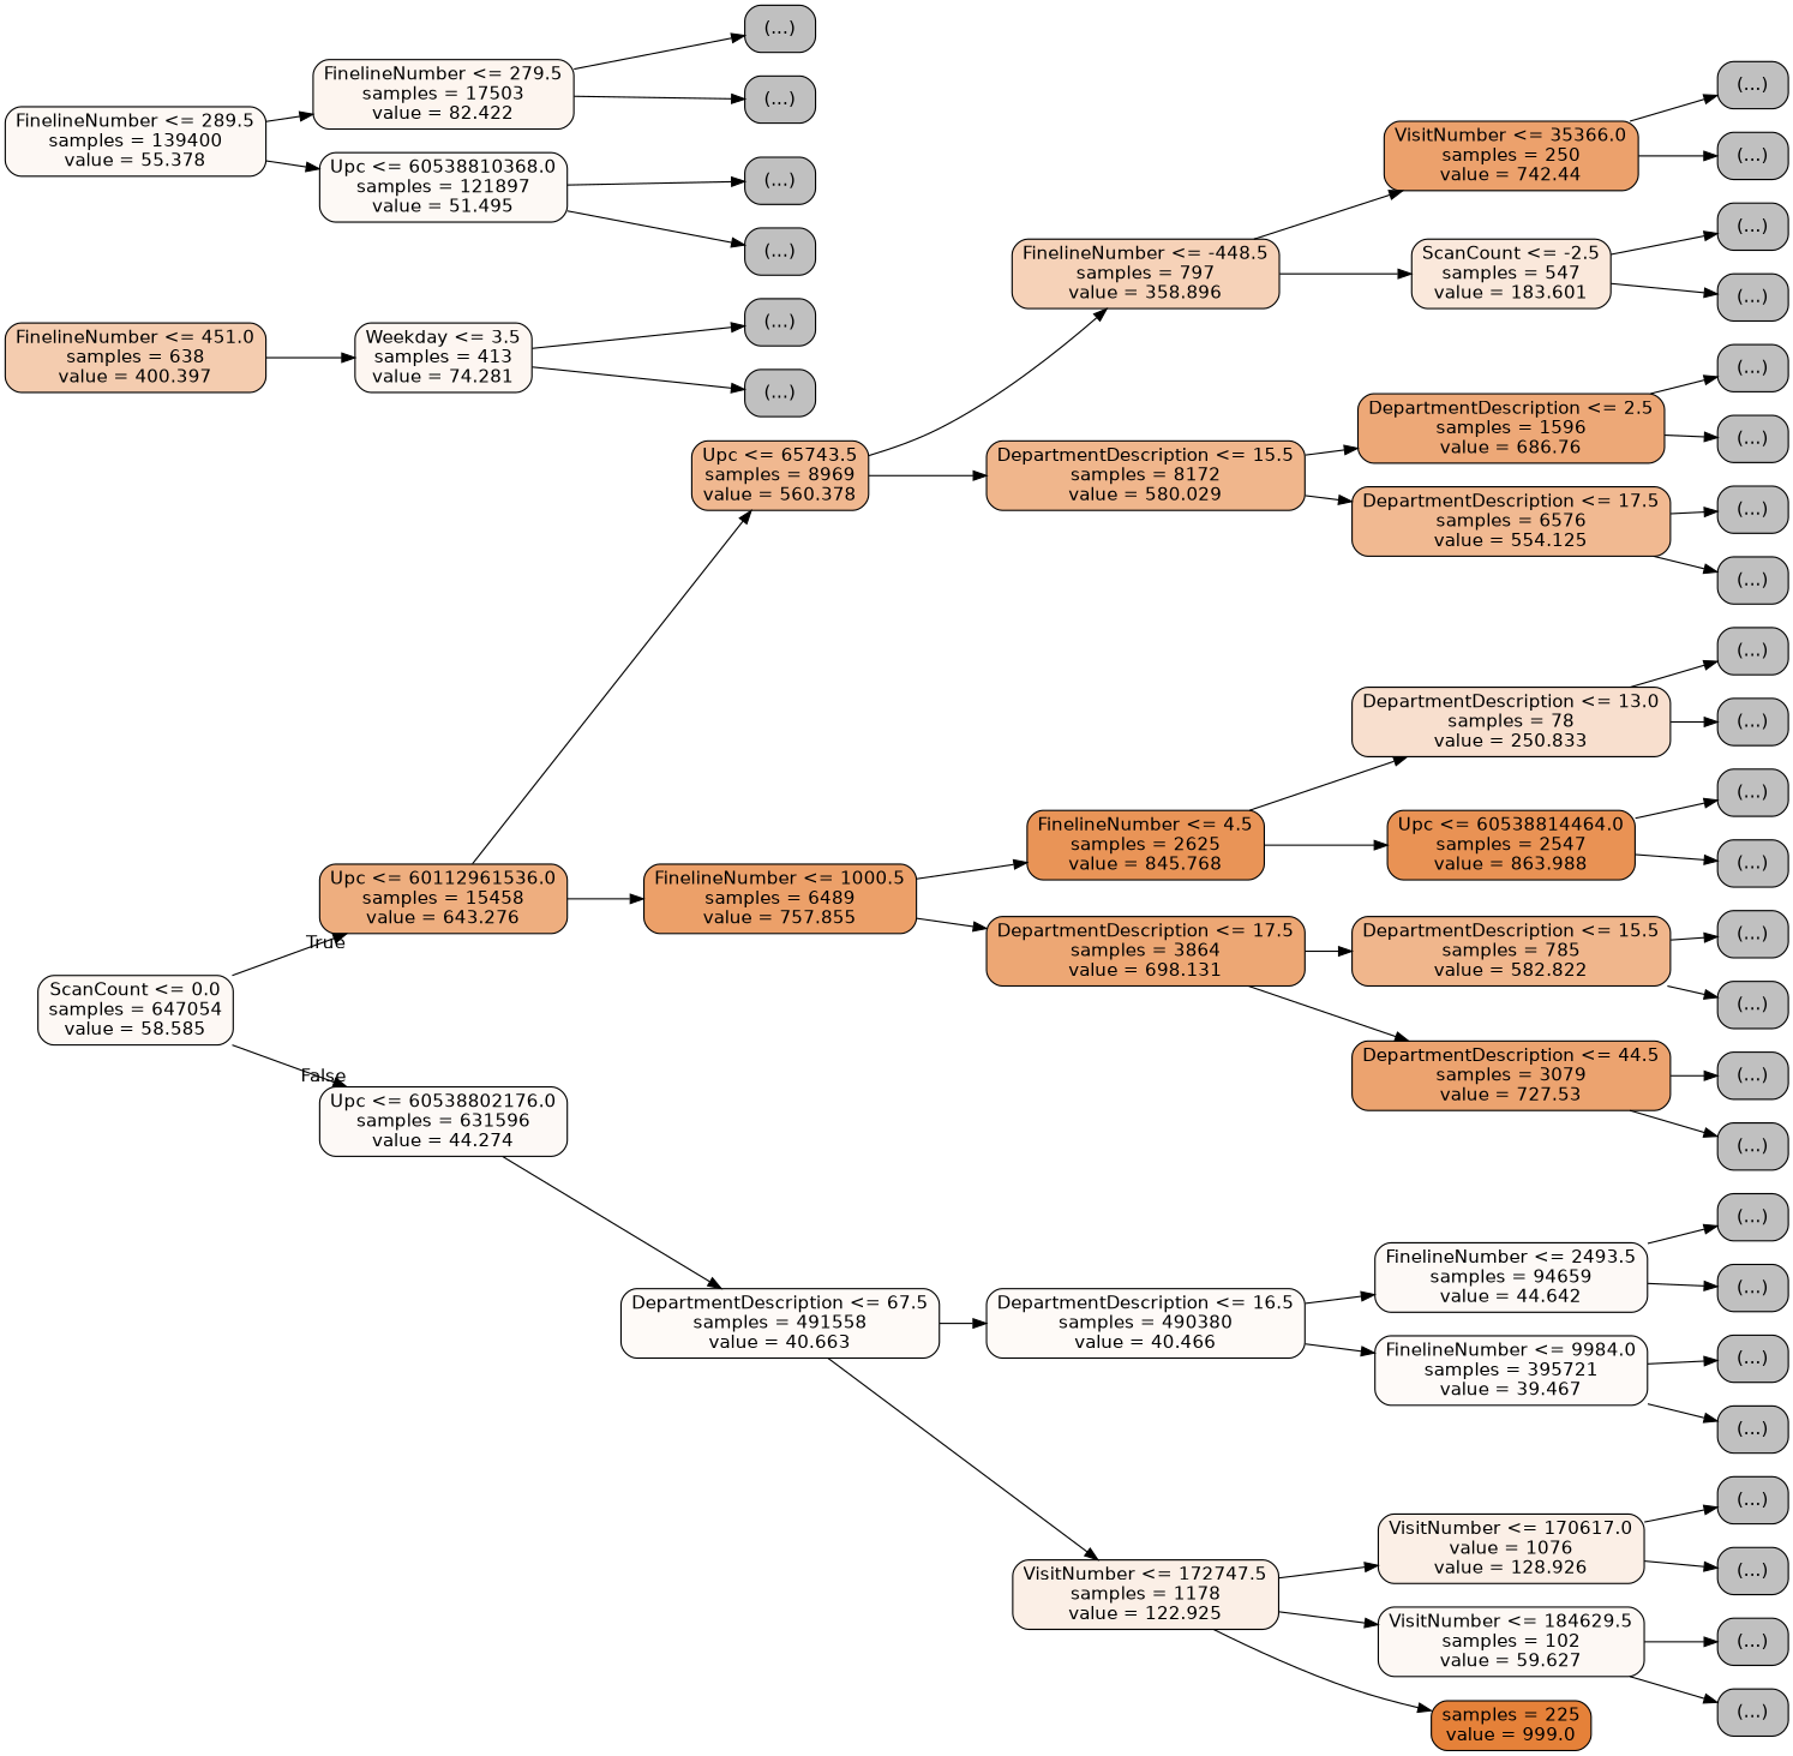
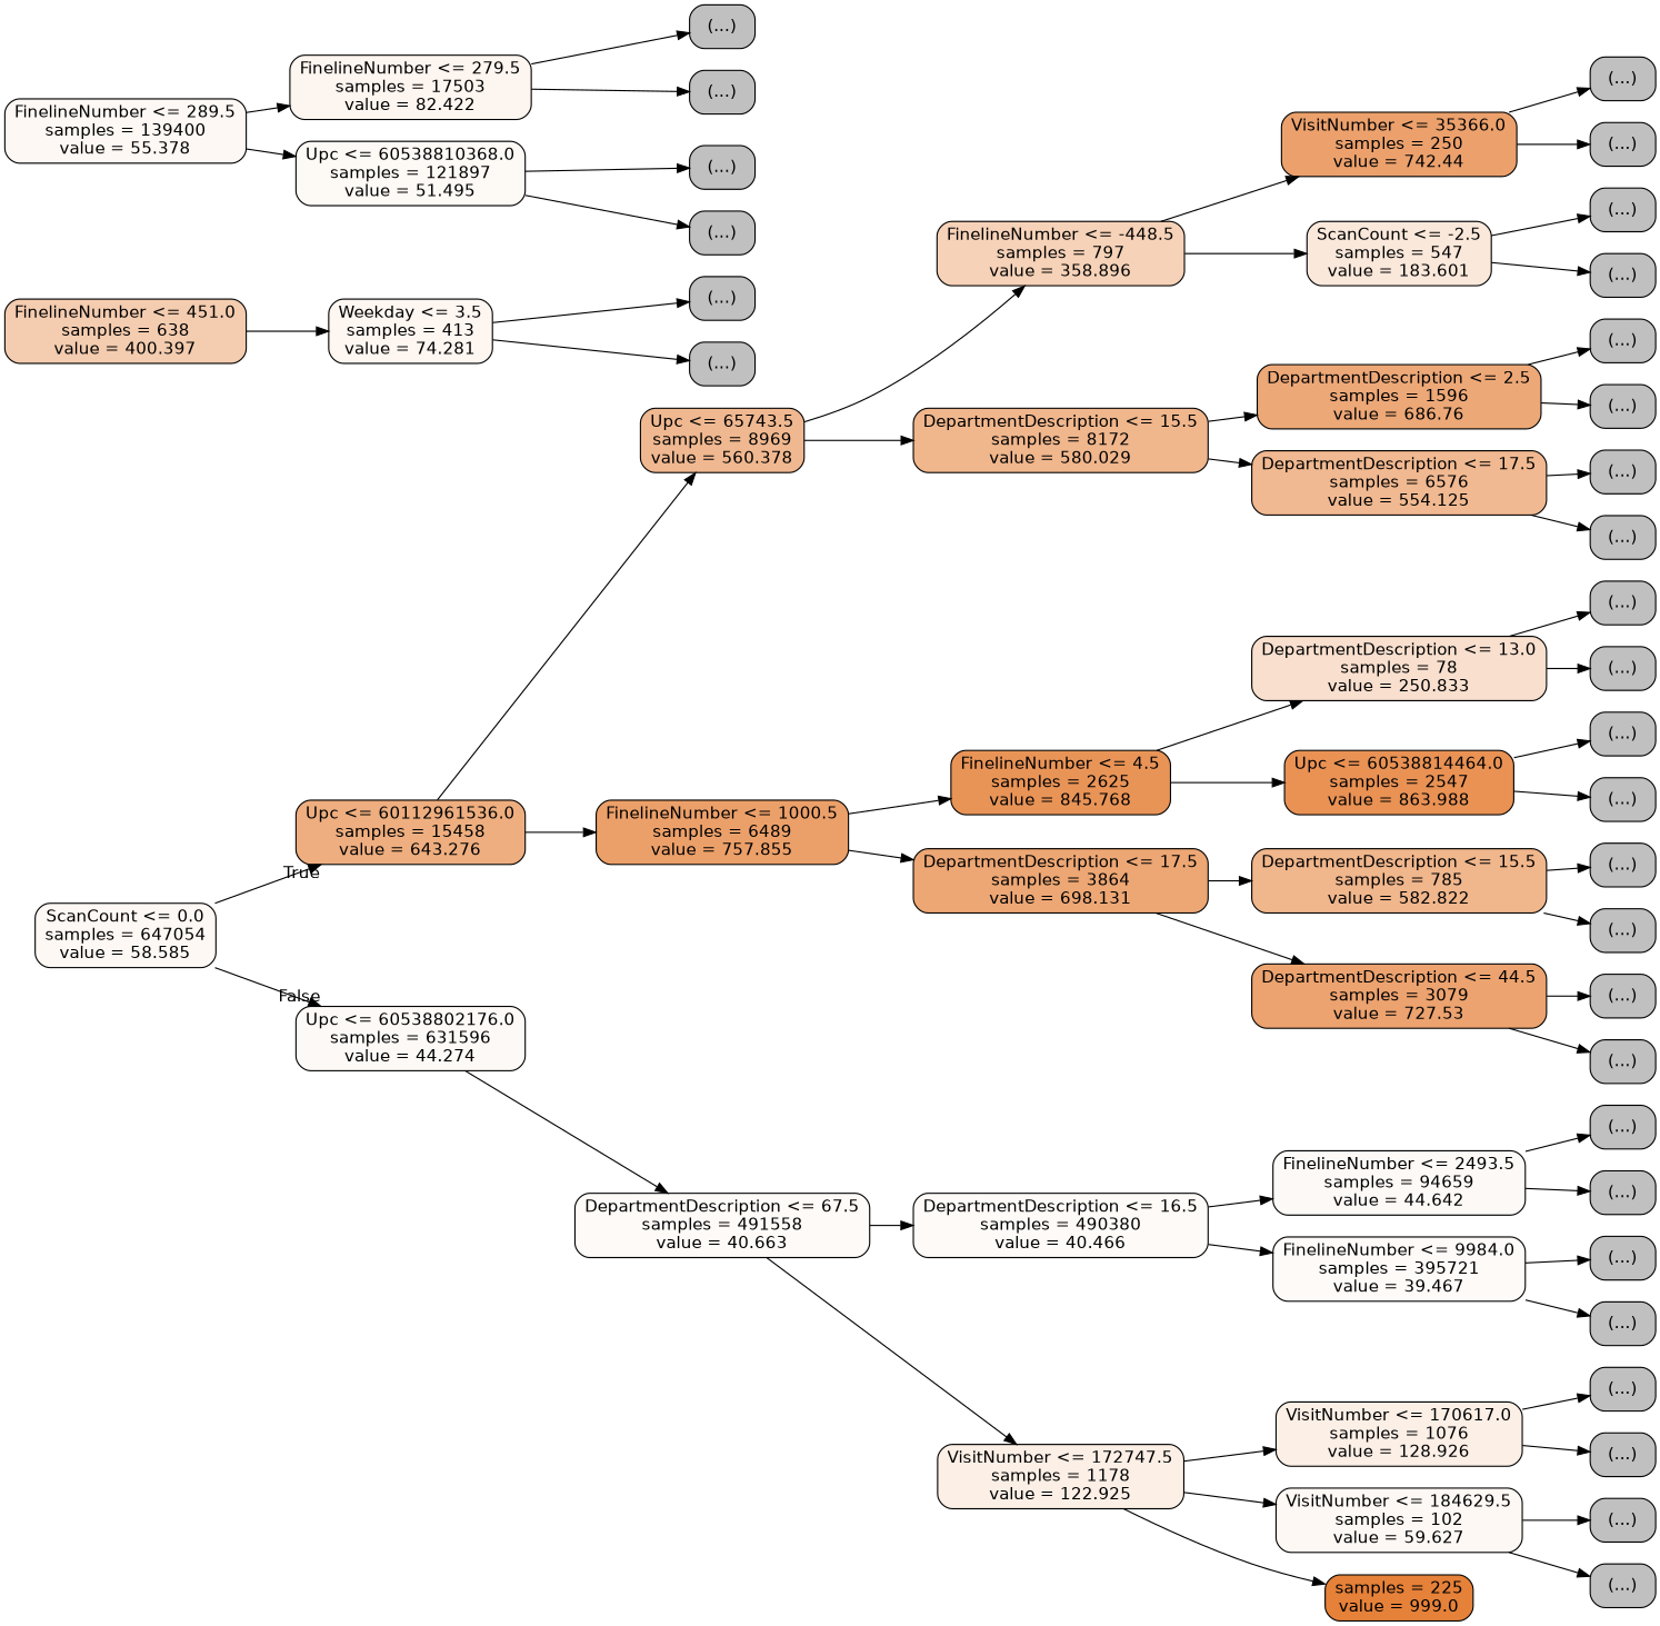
  digraph {
    rankdir=LR
    node [color=black fillcolor="#C0C0C0" fontname=helvetica shape=box style="filled, rounded"]
    edge [fontname=helvetica]
    n1 [fillcolor="#e581390e" label="ScanCount <= 0.0\nsamples = 647054\nvalue = 58.585"]
    n2 [fillcolor="#e58139a4" label="Upc <= 60112961536.0\nsamples = 15458\nvalue = 643.276"]
    n3 [fillcolor="#e581390b" label="Upc <= 60538802176.0\nsamples = 631596\nvalue = 44.274"]
    n4 [fillcolor="#e581398f" label="Upc <= 65743.5\nsamples = 8969\nvalue = 560.378"]
    n5 [fillcolor="#e58139c1" label="FinelineNumber <= 1000.5\nsamples = 6489\nvalue = 757.855"]
    n6 [fillcolor="#e581390a" label="DepartmentDescription <= 67.5\nsamples = 491558\nvalue = 40.663"]
    n7 [fillcolor="#e581395b" label="FinelineNumber <= -448.5\nsamples = 797\nvalue = 358.896"]
    n8 [fillcolor="#e5813994" label="DepartmentDescription <= 15.5\nsamples = 8172\nvalue = 580.029"]
    n9 [fillcolor="#e58139d8" label="FinelineNumber <= 4.5\nsamples = 2625\nvalue = 845.768"]
    n10 [fillcolor="#e58139b2" label="DepartmentDescription <= 17.5\nsamples = 3864\nvalue = 698.131"]
    n11 [fillcolor="#e58139bd" label="VisitNumber <= 35366.0\nsamples = 250\nvalue = 742.44"]
    n12 [fillcolor="#e581392e" label="ScanCount <= -2.5\nsamples = 547\nvalue = 183.601"]
    n13 [fillcolor="#e58139af" label="DepartmentDescription <= 2.5\nsamples = 1596\nvalue = 686.76"]
    n14 [fillcolor="#e581398d" label="DepartmentDescription <= 17.5\nsamples = 6576\nvalue = 554.125"]
    n15 [label="(...)"]
    n16 [label="(...)"]
    n17 [label="(...)"]
    n18 [label="(...)"]
    n19 [label="(...)"]
    n20 [label="(...)"]
    n21 [label="(...)"]
    n22 [label="(...)"]
    n23 [fillcolor="#e581393f" label="DepartmentDescription <= 13.0\nsamples = 78\nvalue = 250.833"]
    n24 [fillcolor="#e58139dc" label="Upc <= 60538814464.0\nsamples = 2547\nvalue = 863.988"]
    n25 [fillcolor="#e5813994" label="DepartmentDescription <= 15.5\nsamples = 785\nvalue = 582.822"]
    n26 [fillcolor="#e58139b9" label="DepartmentDescription <= 44.5\nsamples = 3079\nvalue = 727.53"]
    n27 [label="(...)"]
    n28 [label="(...)"]
    n29 [label="(...)"]
    n30 [label="(...)"]
    n31 [label="(...)"]
    n32 [label="(...)"]
    n33 [label="(...)"]
    n34 [label="(...)"]
    n35 [fillcolor="#e581390a" label="DepartmentDescription <= 16.5\nsamples = 490380\nvalue = 40.466"]
    n36 [fillcolor="#e581391f" label="VisitNumber <= 172747.5\nsamples = 1178\nvalue = 122.925"]
    n37 [fillcolor="#e581390b" label="FinelineNumber <= 2493.5\nsamples = 94659\nvalue = 44.642"]
    n38 [fillcolor="#e5813909" label="FinelineNumber <= 9984.0\nsamples = 395721\nvalue = 39.467"]
-   n39 [fillcolor="#e5813920" label="VisitNumber <= 170617.0\nvalue = 1076\nvalue = 128.926"]
+   n39 [fillcolor="#e5813920" label="VisitNumber <= 170617.0\nsamples = 1076\nvalue = 128.926"]
    n40 [fillcolor="#e581390e" label="VisitNumber <= 184629.5\nsamples = 102\nvalue = 59.627"]
    n41 [fillcolor="#e58139ff" label="samples = 225\nvalue = 999.0"]
    n42 [label="(...)"]
    n43 [label="(...)"]
    n44 [label="(...)"]
    n45 [label="(...)"]
    n46 [label="(...)"]
    n47 [label="(...)"]
    n48 [label="(...)"]
    n49 [label="(...)"]
    n50 [fillcolor="#e5813966" label="FinelineNumber <= 451.0\nsamples = 638\nvalue = 400.397"]
    n51 [fillcolor="#e5813912" label="Weekday <= 3.5\nsamples = 413\nvalue = 74.281"]
    n52 [fillcolor="#e581390d" label="FinelineNumber <= 289.5\nsamples = 139400\nvalue = 55.378"]
    n53 [fillcolor="#e5813914" label="FinelineNumber <= 279.5\nsamples = 17503\nvalue = 82.422"]
    n54 [fillcolor="#e581390c" label="Upc <= 60538810368.0\nsamples = 121897\nvalue = 51.495"]
    n55 [label="(...)"]
    n56 [label="(...)"]
    n57 [label="(...)"]
    n58 [label="(...)"]
    n59 [label="(...)"]
    n60 [label="(...)"]
    n1 -> n2 [headlabel=True labelangle=45 labeldistance=2.5]
    n1 -> n3 [headlabel=False labelangle=-45 labeldistance=2.5]
    n2 -> n4
    n2 -> n5
    n3 -> n6
    n4 -> n7
    n4 -> n8
    n5 -> n9
    n5 -> n10
    n6 -> n35
    n6 -> n36
    n7 -> n11
    n7 -> n12
    n8 -> n13
    n8 -> n14
    n9 -> n23
    n9 -> n24
    n10 -> n25
    n10 -> n26
    n11 -> n15
    n11 -> n16
    n12 -> n17
    n12 -> n18
    n13 -> n19
    n13 -> n20
    n14 -> n21
    n14 -> n22
    n23 -> n27
    n23 -> n28
    n24 -> n29
    n24 -> n30
    n25 -> n31
    n25 -> n32
    n26 -> n33
    n26 -> n34
    n35 -> n37
    n35 -> n38
    n36 -> n39
    n36 -> n40
    n36 -> n41
    n37 -> n42
    n37 -> n43
    n38 -> n44
    n38 -> n45
    n39 -> n46
    n39 -> n47
    n40 -> n48
    n40 -> n49
    n50 -> n51
    n51 -> n55
    n51 -> n56
    n52 -> n53
    n52 -> n54
    n53 -> n57
    n53 -> n58
    n54 -> n59
    n54 -> n60
  }
